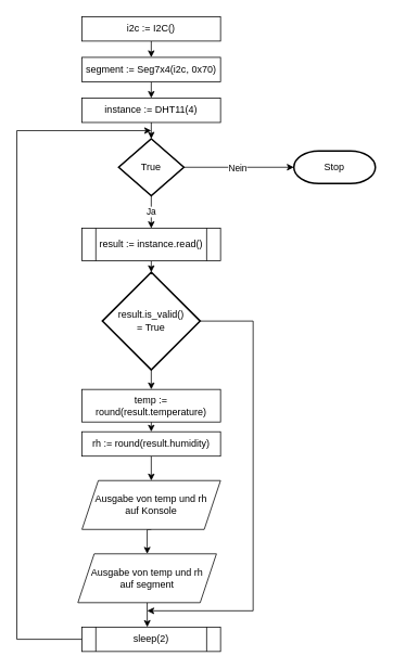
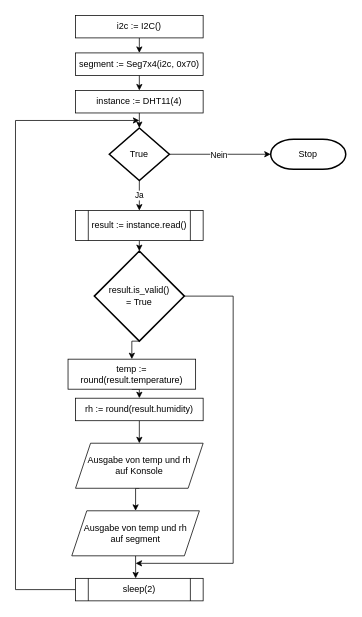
  <mxCell id="0" />
  <mxCell id="1" parent="0" />
  <mxCell id="2" style="edgeStyle=orthogonalEdgeStyle;rounded=0;orthogonalLoop=1;jettySize=auto;html=1;exitX=0.5;exitY=1;exitDx=0;exitDy=0;entryX=0.5;entryY=0;entryDx=0;entryDy=0;" edge="1" parent="1" source="3" target="5"><mxGeometry relative="1" as="geometry" /></mxCell>
  <mxCell id="3" value="i2c := I2C()" style="rounded=0;whiteSpace=wrap;html=1;" vertex="1" parent="1"><mxGeometry x="100" y="20" width="170" height="30" as="geometry" /></mxCell>
  <mxCell id="4" style="edgeStyle=orthogonalEdgeStyle;rounded=0;orthogonalLoop=1;jettySize=auto;html=1;exitX=0.5;exitY=1;exitDx=0;exitDy=0;entryX=0.5;entryY=0;entryDx=0;entryDy=0;" edge="1" parent="1" source="5" target="7"><mxGeometry relative="1" as="geometry" /></mxCell>
  <mxCell id="5" value="segment := Seg7x4(i2c, 0x70)" style="rounded=0;whiteSpace=wrap;html=1;" vertex="1" parent="1"><mxGeometry x="100" y="70" width="170" height="30" as="geometry" /></mxCell>
  <mxCell id="6" style="edgeStyle=orthogonalEdgeStyle;rounded=0;orthogonalLoop=1;jettySize=auto;html=1;exitX=0.5;exitY=1;exitDx=0;exitDy=0;entryX=0.5;entryY=0;entryDx=0;entryDy=0;entryPerimeter=0;" edge="1" parent="1" source="7" target="11"><mxGeometry relative="1" as="geometry" /></mxCell>
  <mxCell id="7" value="instance := DHT11(4)" style="rounded=0;whiteSpace=wrap;html=1;" vertex="1" parent="1"><mxGeometry x="100" y="120" width="170" height="30" as="geometry" /></mxCell>
  <mxCell id="8" value="Ja" style="edgeStyle=orthogonalEdgeStyle;rounded=0;orthogonalLoop=1;jettySize=auto;html=1;exitX=0.5;exitY=1;exitDx=0;exitDy=0;exitPerimeter=0;entryX=0.5;entryY=0;entryDx=0;entryDy=0;" edge="1" parent="1" source="11" target="24"><mxGeometry relative="1" as="geometry" /></mxCell>
  <mxCell id="9" style="edgeStyle=orthogonalEdgeStyle;rounded=0;orthogonalLoop=1;jettySize=auto;html=1;exitX=1;exitY=0.5;exitDx=0;exitDy=0;exitPerimeter=0;entryX=0;entryY=0.5;entryDx=0;entryDy=0;entryPerimeter=0;" edge="1" parent="1" source="11" target="27"><mxGeometry relative="1" as="geometry" /></mxCell>
  <mxCell id="10" value="Nein" style="edgeLabel;html=1;align=center;verticalAlign=middle;resizable=0;points=[];" vertex="1" connectable="0" parent="9"><mxGeometry x="0.23" y="-2" relative="1" as="geometry"><mxPoint x="-18" y="-2" as="offset" /></mxGeometry></mxCell>
  <mxCell id="11" value="True" style="strokeWidth=2;html=1;shape=mxgraph.flowchart.decision;whiteSpace=wrap;" vertex="1" parent="1"><mxGeometry x="145" y="170" width="80" height="70" as="geometry" /></mxCell>
  <mxCell id="12" style="edgeStyle=orthogonalEdgeStyle;rounded=0;orthogonalLoop=1;jettySize=auto;html=1;exitX=0.5;exitY=1;exitDx=0;exitDy=0;exitPerimeter=0;entryX=0.5;entryY=0;entryDx=0;entryDy=0;" edge="1" parent="1" source="14" target="16"><mxGeometry relative="1" as="geometry"><Array as="points"><mxPoint x="185" y="454" /></Array></mxGeometry></mxCell>
  <mxCell id="13" style="edgeStyle=orthogonalEdgeStyle;rounded=0;orthogonalLoop=1;jettySize=auto;html=1;exitX=1;exitY=0.5;exitDx=0;exitDy=0;exitPerimeter=0;" edge="1" parent="1" source="14"><mxGeometry relative="1" as="geometry"><mxPoint x="180" y="750" as="targetPoint" /><Array as="points"><mxPoint x="310" y="394" /><mxPoint x="310" y="750" /></Array></mxGeometry></mxCell>
  <mxCell id="14" value="&lt;div&gt;result.is_valid() &lt;br&gt;&lt;/div&gt;&lt;div&gt;= True&lt;/div&gt;" style="strokeWidth=2;html=1;shape=mxgraph.flowchart.decision;whiteSpace=wrap;" vertex="1" parent="1"><mxGeometry x="125" y="334" width="120" height="120" as="geometry" /></mxCell>
  <mxCell id="15" style="edgeStyle=orthogonalEdgeStyle;rounded=0;orthogonalLoop=1;jettySize=auto;html=1;exitX=0.5;exitY=1;exitDx=0;exitDy=0;entryX=0.5;entryY=0;entryDx=0;entryDy=0;" edge="1" parent="1" source="16" target="18"><mxGeometry relative="1" as="geometry" /></mxCell>
- <mxCell id="16" value="temp := round(result.temperature)" style="rounded=0;whiteSpace=wrap;html=1;" vertex="1" parent="1"><mxGeometry x="100" y="478" width="170" height="40" as="geometry" /></mxCell>
+ <mxCell id="16" value="temp := round(result.temperature)" style="rounded=0;whiteSpace=wrap;html=1;" vertex="1" parent="1"><mxGeometry x="90" y="478" width="170" height="40" as="geometry" /></mxCell>
  <mxCell id="17" style="edgeStyle=orthogonalEdgeStyle;rounded=0;orthogonalLoop=1;jettySize=auto;html=1;exitX=0.5;exitY=1;exitDx=0;exitDy=0;entryX=0.5;entryY=0;entryDx=0;entryDy=0;" edge="1" parent="1" source="18" target="20"><mxGeometry relative="1" as="geometry" /></mxCell>
  <mxCell id="18" value="rh := round(result.humidity)" style="rounded=0;whiteSpace=wrap;html=1;" vertex="1" parent="1"><mxGeometry x="100" y="530" width="170" height="30" as="geometry" /></mxCell>
  <mxCell id="19" style="edgeStyle=orthogonalEdgeStyle;rounded=0;orthogonalLoop=1;jettySize=auto;html=1;exitX=0.5;exitY=1;exitDx=0;exitDy=0;entryX=0.5;entryY=0;entryDx=0;entryDy=0;" edge="1" parent="1" source="20" target="22"><mxGeometry relative="1" as="geometry" /></mxCell>
  <mxCell id="20" value="&lt;div&gt;Ausgabe von temp und rh&lt;br&gt;&lt;/div&gt;auf Konsole" style="shape=parallelogram;perimeter=parallelogramPerimeter;whiteSpace=wrap;html=1;fixedSize=1;" vertex="1" parent="1"><mxGeometry x="100" y="590" width="170" height="60" as="geometry" /></mxCell>
  <mxCell id="21" style="edgeStyle=orthogonalEdgeStyle;rounded=0;orthogonalLoop=1;jettySize=auto;html=1;exitX=0.5;exitY=1;exitDx=0;exitDy=0;entryX=0.471;entryY=0;entryDx=0;entryDy=0;entryPerimeter=0;" edge="1" parent="1" source="22" target="26"><mxGeometry relative="1" as="geometry" /></mxCell>
  <mxCell id="22" value="&lt;div&gt;Ausgabe von temp und rh&lt;br&gt;&lt;/div&gt;auf segment" style="shape=parallelogram;perimeter=parallelogramPerimeter;whiteSpace=wrap;html=1;fixedSize=1;" vertex="1" parent="1"><mxGeometry x="95" y="680" width="170" height="60" as="geometry" /></mxCell>
  <mxCell id="23" style="edgeStyle=orthogonalEdgeStyle;rounded=0;orthogonalLoop=1;jettySize=auto;html=1;exitX=0.5;exitY=1;exitDx=0;exitDy=0;entryX=0.5;entryY=0;entryDx=0;entryDy=0;entryPerimeter=0;" edge="1" parent="1" source="24" target="14"><mxGeometry relative="1" as="geometry" /></mxCell>
  <mxCell id="24" value="result := instance.read()" style="shape=process;whiteSpace=wrap;html=1;backgroundOutline=1;" vertex="1" parent="1"><mxGeometry x="100" y="280" width="170" height="40" as="geometry" /></mxCell>
  <mxCell id="25" style="edgeStyle=orthogonalEdgeStyle;rounded=0;orthogonalLoop=1;jettySize=auto;html=1;exitX=0;exitY=0.5;exitDx=0;exitDy=0;" edge="1" parent="1" source="26"><mxGeometry relative="1" as="geometry"><mxPoint x="185" y="160" as="targetPoint" /><Array as="points"><mxPoint x="20" y="785" /><mxPoint x="20" y="160" /></Array></mxGeometry></mxCell>
  <mxCell id="26" value="sleep(2)" style="shape=process;whiteSpace=wrap;html=1;backgroundOutline=1;" vertex="1" parent="1"><mxGeometry x="100" y="770" width="170" height="30" as="geometry" /></mxCell>
  <mxCell id="27" value="Stop" style="strokeWidth=2;html=1;shape=mxgraph.flowchart.terminator;whiteSpace=wrap;" vertex="1" parent="1"><mxGeometry x="360" y="185" width="100" height="40" as="geometry" /></mxCell>
